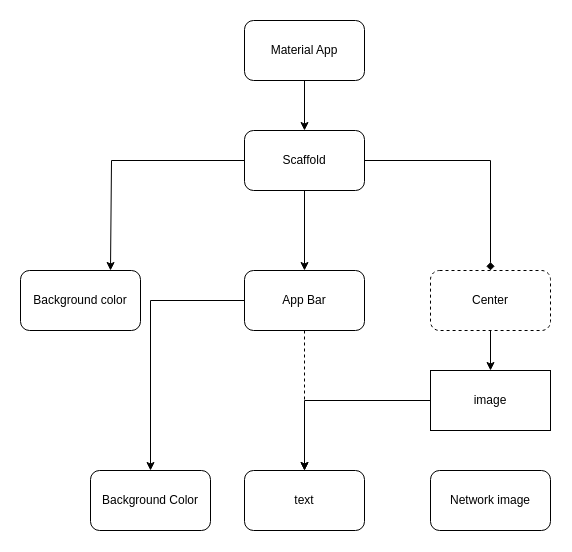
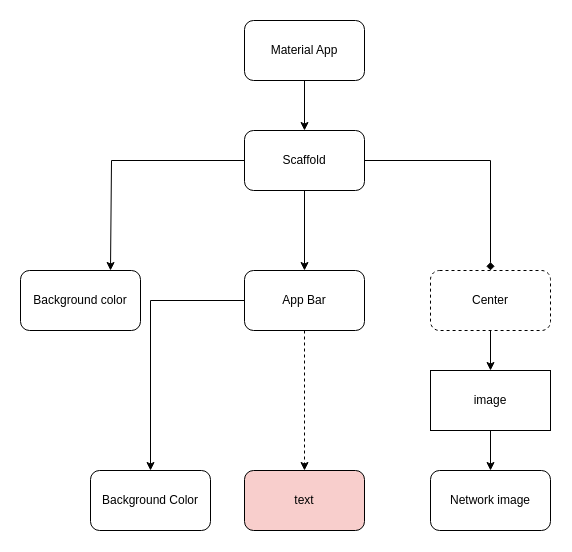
  <mxCell id="0" />
  <mxCell id="1" parent="0" />
  <mxCell id="2" style="edgeStyle=orthogonalEdgeStyle;rounded=0;orthogonalLoop=1;jettySize=auto;html=1;" edge="1" parent="1" source="3" target="7"><mxGeometry relative="1" as="geometry"><mxPoint x="304" y="260" as="targetPoint" /></mxGeometry></mxCell>
  <mxCell id="3" value="Material App" style="rounded=1;whiteSpace=wrap;html=1;" vertex="1" parent="1"><mxGeometry x="244" y="20" width="120" height="60" as="geometry" /></mxCell>
  <mxCell id="4" style="edgeStyle=orthogonalEdgeStyle;rounded=0;orthogonalLoop=1;jettySize=auto;html=1;" edge="1" parent="1" source="7"><mxGeometry relative="1" as="geometry"><mxPoint x="110" y="270" as="targetPoint" /><mxPoint x="234" y="160" as="sourcePoint" /><Array as="points"><mxPoint x="111" y="160" /></Array></mxGeometry></mxCell>
  <mxCell id="5" style="edgeStyle=orthogonalEdgeStyle;rounded=0;orthogonalLoop=1;jettySize=auto;html=1;" edge="1" parent="1" source="7" target="10"><mxGeometry relative="1" as="geometry"><mxPoint x="304" y="420" as="targetPoint" /></mxGeometry></mxCell>
  <mxCell id="6" style="edgeStyle=orthogonalEdgeStyle;rounded=0;orthogonalLoop=1;jettySize=auto;html=1;entryX=0.5;entryY=0;entryDx=0;entryDy=0;endArrow=diamond;" edge="1" parent="1" source="7" target="13"><mxGeometry relative="1" as="geometry" /></mxCell>
  <mxCell id="7" value="Scaffold" style="rounded=1;whiteSpace=wrap;html=1;" vertex="1" parent="1"><mxGeometry x="244" y="130" width="120" height="60" as="geometry" /></mxCell>
  <mxCell id="8" value="Background color" style="rounded=1;whiteSpace=wrap;html=1;" vertex="1" parent="1"><mxGeometry x="20" y="270" width="120" height="60" as="geometry" /></mxCell>
  <mxCell id="9" style="edgeStyle=orthogonalEdgeStyle;rounded=0;orthogonalLoop=1;jettySize=auto;html=1;dashed=1;" edge="1" parent="1" source="10" target="11"><mxGeometry relative="1" as="geometry"><Array as="points"><mxPoint x="304" y="460" /><mxPoint x="304" y="460" /></Array></mxGeometry></mxCell>
  <mxCell id="10" value="App Bar" style="rounded=1;whiteSpace=wrap;html=1;" vertex="1" parent="1"><mxGeometry x="244" y="270" width="120" height="60" as="geometry" /></mxCell>
- <mxCell id="11" value="text" style="rounded=1;whiteSpace=wrap;html=1;" vertex="1" parent="1"><mxGeometry x="244" y="470" width="120" height="60" as="geometry" /></mxCell>
+ <mxCell id="11" value="text" style="rounded=1;whiteSpace=wrap;html=1;fillColor=#f8cecc;" vertex="1" parent="1"><mxGeometry x="244" y="470" width="120" height="60" as="geometry" /></mxCell>
  <mxCell id="12" style="edgeStyle=orthogonalEdgeStyle;rounded=0;orthogonalLoop=1;jettySize=auto;html=1;entryX=0.5;entryY=0;entryDx=0;entryDy=0;" edge="1" parent="1" source="13" target="15"><mxGeometry relative="1" as="geometry" /></mxCell>
  <mxCell id="13" value="Center" style="rounded=1;whiteSpace=wrap;html=1;dashed=1;" vertex="1" parent="1"><mxGeometry x="430" y="270" width="120" height="60" as="geometry" /></mxCell>
- <mxCell id="14" style="edgeStyle=orthogonalEdgeStyle;rounded=0;orthogonalLoop=1;jettySize=auto;html=1;" edge="1" parent="1" source="15" target="11"><mxGeometry relative="1" as="geometry"><mxPoint x="500" y="510" as="targetPoint" /></mxGeometry></mxCell>
+ <mxCell id="14" style="edgeStyle=orthogonalEdgeStyle;rounded=0;orthogonalLoop=1;jettySize=auto;html=1;" edge="1" parent="1" source="15" target="16"><mxGeometry relative="1" as="geometry"><mxPoint x="500" y="510" as="targetPoint" /></mxGeometry></mxCell>
  <mxCell id="15" value="image" style="whiteSpace=wrap;html=1;rounded=0;" vertex="1" parent="1"><mxGeometry x="430" y="370" width="120" height="60" as="geometry" /></mxCell>
  <mxCell id="16" value="Network image" style="rounded=1;whiteSpace=wrap;html=1;" vertex="1" parent="1"><mxGeometry x="430" y="470" width="120" height="60" as="geometry" /></mxCell>
  <mxCell id="17" value="" style="edgeStyle=orthogonalEdgeStyle;rounded=0;orthogonalLoop=1;jettySize=auto;html=1;" edge="1" parent="1" source="10" target="18"><mxGeometry relative="1" as="geometry"><mxPoint x="200" y="590" as="targetPoint" /><mxPoint x="244" y="300" as="sourcePoint" /></mxGeometry></mxCell>
  <mxCell id="18" value="Background Color" style="rounded=1;whiteSpace=wrap;html=1;" vertex="1" parent="1"><mxGeometry x="90" y="470" width="120" height="60" as="geometry" /></mxCell>
